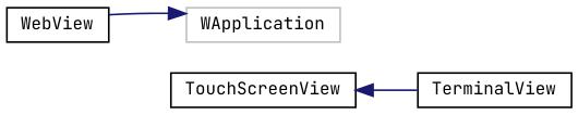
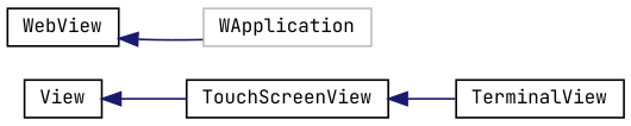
  digraph {
    fontname="JetBrains Mono"
    rankdir=LR
    node [color=black fillcolor=white fontname="JetBrains Mono" fontsize=10 shape=record style=filled]
    edge [color=midnightblue dir=back fontname="JetBrains Mono" fontsize=10 labelfontname=Helvetica labelfontsize=10 style=solid]
+   n1 [height=0.2 label=View width=0.4]
    n2 [height=0.2 label=TouchScreenView width=0.4]
    n3 [height=0.2 label=TerminalView width=0.4]
    n4 [height=0.2 label=WebView width=0.4]
    n5 [color=grey75 height=0.2 label=WApplication width=0.4]
+   n1 -> n2
    n2 -> n3
-   n5 -> n4
+   n4 -> n5
  }
